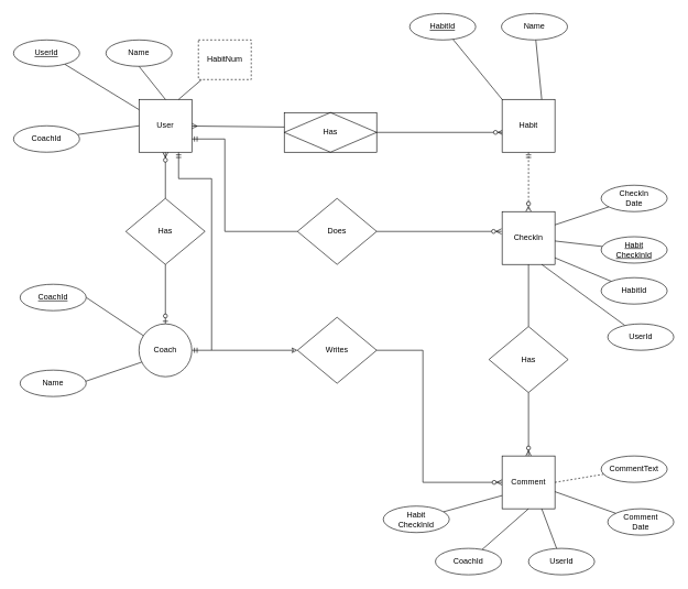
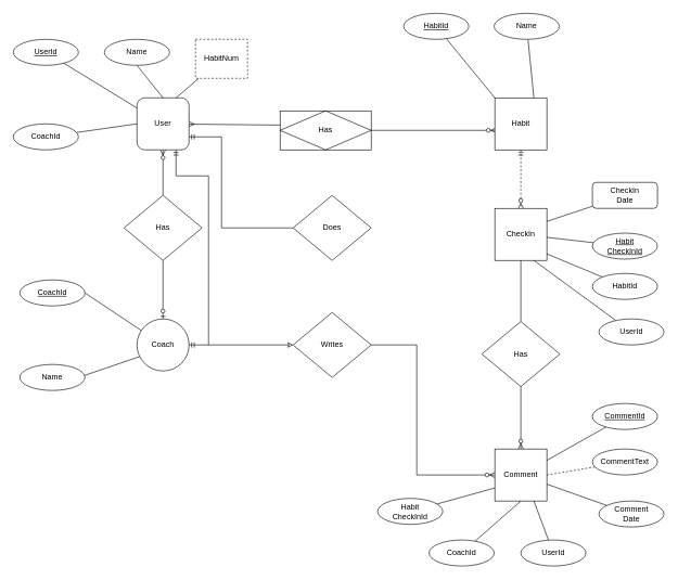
  <mxCell id="0" />
  <mxCell id="1" parent="0" />
  <mxCell id="2" style="rounded=0;orthogonalLoop=1;jettySize=auto;html=1;startArrow=ERmany;startFill=0;" edge="1" parent="1" source="6"><mxGeometry relative="1" as="geometry"><mxPoint x="440" y="192" as="targetPoint" /></mxGeometry></mxCell>
  <mxCell id="3" style="edgeStyle=none;rounded=0;orthogonalLoop=1;jettySize=auto;html=1;entryX=0.5;entryY=0;entryDx=0;entryDy=0;startArrow=ERzeroToMany;startFill=1;endArrow=none;endFill=0;" edge="1" parent="1" source="6" target="13"><mxGeometry relative="1" as="geometry" /></mxCell>
  <mxCell id="4" style="edgeStyle=none;rounded=0;orthogonalLoop=1;jettySize=auto;html=1;exitX=1;exitY=0.75;exitDx=0;exitDy=0;entryX=0;entryY=0.5;entryDx=0;entryDy=0;startArrow=ERmandOne;startFill=0;endArrow=none;endFill=0;" edge="1" parent="1" source="6" target="15"><mxGeometry relative="1" as="geometry"><Array as="points"><mxPoint x="340" y="210" /><mxPoint x="340" y="350" /></Array></mxGeometry></mxCell>
  <mxCell id="5" style="edgeStyle=none;rounded=0;orthogonalLoop=1;jettySize=auto;html=1;exitX=0.75;exitY=1;exitDx=0;exitDy=0;entryX=0;entryY=0.5;entryDx=0;entryDy=0;startArrow=ERmandOne;startFill=0;endArrow=classic;endFill=0;" edge="1" parent="1" source="6" target="21"><mxGeometry relative="1" as="geometry"><Array as="points"><mxPoint x="270" y="270" /><mxPoint x="320" y="270" /><mxPoint x="320" y="530" /></Array></mxGeometry></mxCell>
- <mxCell id="6" value="User" style="whiteSpace=wrap;html=1;aspect=fixed;" vertex="1" parent="1"><mxGeometry x="210" y="150" width="80" height="80" as="geometry" /></mxCell>
+ <mxCell id="6" value="User" style="whiteSpace=wrap;html=1;aspect=fixed;rounded=1;" vertex="1" parent="1"><mxGeometry x="210" y="150" width="80" height="80" as="geometry" /></mxCell>
  <mxCell id="7" style="rounded=0;orthogonalLoop=1;jettySize=auto;html=1;entryX=0.025;entryY=0.625;entryDx=0;entryDy=0;entryPerimeter=0;endArrow=ERzeroToMany;endFill=1;startArrow=none;startFill=0;" edge="1" parent="1" source="8" target="10"><mxGeometry relative="1" as="geometry" /></mxCell>
  <mxCell id="8" value="Has" style="shape=associativeEntity;whiteSpace=wrap;html=1;align=center;" vertex="1" parent="1"><mxGeometry x="430" y="170" width="140" height="60" as="geometry" /></mxCell>
  <mxCell id="9" style="edgeStyle=none;rounded=0;orthogonalLoop=1;jettySize=auto;html=1;exitX=0.5;exitY=1;exitDx=0;exitDy=0;entryX=0.5;entryY=0;entryDx=0;entryDy=0;startArrow=ERmandOne;startFill=0;endArrow=ERzeroToMany;endFill=1;dashed=1;" edge="1" parent="1" source="10" target="16"><mxGeometry relative="1" as="geometry" /></mxCell>
  <mxCell id="10" value="Habit" style="whiteSpace=wrap;html=1;aspect=fixed;" vertex="1" parent="1"><mxGeometry x="760" y="150" width="80" height="80" as="geometry" /></mxCell>
  <mxCell id="11" style="edgeStyle=none;rounded=0;orthogonalLoop=1;jettySize=auto;html=1;entryX=0.75;entryY=0;entryDx=0;entryDy=0;startArrow=none;startFill=0;endArrow=none;endFill=0;" edge="1" parent="1" source="12" target="6"><mxGeometry relative="1" as="geometry" /></mxCell>
  <mxCell id="12" value="HabitNum" style="whiteSpace=wrap;html=1;align=center;dashed=1;rounded=0;" vertex="1" parent="1"><mxGeometry x="300" y="60" width="80" height="60" as="geometry" /></mxCell>
  <mxCell id="13" value="Has" style="shape=rhombus;perimeter=rhombusPerimeter;whiteSpace=wrap;html=1;align=center;" vertex="1" parent="1"><mxGeometry x="190" y="300" width="120" height="100" as="geometry" /></mxCell>
- <mxCell id="14" style="edgeStyle=none;rounded=0;orthogonalLoop=1;jettySize=auto;html=1;entryX=-0.012;entryY=0.375;entryDx=0;entryDy=0;entryPerimeter=0;startArrow=none;startFill=0;endArrow=ERzeroToMany;endFill=1;" edge="1" parent="1" source="15" target="16"><mxGeometry relative="1" as="geometry" /></mxCell>
  <mxCell id="15" value="Does" style="shape=rhombus;perimeter=rhombusPerimeter;whiteSpace=wrap;html=1;align=center;" vertex="1" parent="1"><mxGeometry x="450" y="300" width="120" height="100" as="geometry" /></mxCell>
  <mxCell id="16" value="CheckIn" style="whiteSpace=wrap;html=1;aspect=fixed;" vertex="1" parent="1"><mxGeometry x="760" y="320" width="80" height="80" as="geometry" /></mxCell>
  <mxCell id="17" style="edgeStyle=none;rounded=0;orthogonalLoop=1;jettySize=auto;html=1;exitX=0.5;exitY=0;exitDx=0;exitDy=0;entryX=0.5;entryY=1;entryDx=0;entryDy=0;startArrow=ERzeroToOne;startFill=1;endArrow=none;endFill=0;" edge="1" parent="1" source="19" target="13"><mxGeometry relative="1" as="geometry" /></mxCell>
  <mxCell id="18" style="edgeStyle=none;rounded=0;orthogonalLoop=1;jettySize=auto;html=1;exitX=1;exitY=0.5;exitDx=0;exitDy=0;startArrow=ERmandOne;startFill=0;endArrow=none;endFill=0;" edge="1" parent="1" source="19"><mxGeometry relative="1" as="geometry"><mxPoint x="320" y="530" as="targetPoint" /></mxGeometry></mxCell>
  <mxCell id="19" value="Coach" style="ellipse;whiteSpace=wrap;html=1;aspect=fixed;" vertex="1" parent="1"><mxGeometry x="210" y="490" width="80" height="80" as="geometry" /></mxCell>
  <mxCell id="20" style="edgeStyle=none;rounded=0;orthogonalLoop=1;jettySize=auto;html=1;entryX=0;entryY=0.5;entryDx=0;entryDy=0;startArrow=none;startFill=0;endArrow=ERzeroToMany;endFill=1;exitX=1;exitY=0.5;exitDx=0;exitDy=0;" edge="1" parent="1" source="21" target="26"><mxGeometry relative="1" as="geometry"><Array as="points"><mxPoint x="640" y="530" /><mxPoint x="640" y="730" /></Array></mxGeometry></mxCell>
  <mxCell id="21" value="Writes" style="shape=rhombus;perimeter=rhombusPerimeter;whiteSpace=wrap;html=1;align=center;" vertex="1" parent="1"><mxGeometry x="450" y="480" width="120" height="100" as="geometry" /></mxCell>
  <mxCell id="22" style="edgeStyle=none;rounded=0;orthogonalLoop=1;jettySize=auto;html=1;entryX=0;entryY=0.75;entryDx=0;entryDy=0;startArrow=none;startFill=0;endArrow=none;endFill=0;" edge="1" parent="1" target="19"><mxGeometry relative="1" as="geometry"><mxPoint x="127.947" y="577.351" as="sourcePoint" /></mxGeometry></mxCell>
  <mxCell id="23" style="edgeStyle=none;rounded=0;orthogonalLoop=1;jettySize=auto;html=1;startArrow=none;startFill=0;endArrow=none;endFill=0;" edge="1" parent="1" source="25" target="16"><mxGeometry relative="1" as="geometry" /></mxCell>
  <mxCell id="24" style="edgeStyle=none;rounded=0;orthogonalLoop=1;jettySize=auto;html=1;exitX=0.5;exitY=1;exitDx=0;exitDy=0;entryX=0.5;entryY=0;entryDx=0;entryDy=0;startArrow=none;startFill=0;endArrow=ERzeroToMany;endFill=1;" edge="1" parent="1" source="25" target="26"><mxGeometry relative="1" as="geometry" /></mxCell>
  <mxCell id="25" value="Has" style="shape=rhombus;perimeter=rhombusPerimeter;whiteSpace=wrap;html=1;align=center;" vertex="1" parent="1"><mxGeometry x="740" y="494" width="120" height="100" as="geometry" /></mxCell>
  <mxCell id="26" value="Comment" style="whiteSpace=wrap;html=1;aspect=fixed;" vertex="1" parent="1"><mxGeometry x="760" y="690" width="80" height="80" as="geometry" /></mxCell>
  <mxCell id="27" style="edgeStyle=none;rounded=0;orthogonalLoop=1;jettySize=auto;html=1;exitX=0.5;exitY=1;exitDx=0;exitDy=0;entryX=0.5;entryY=0;entryDx=0;entryDy=0;startArrow=none;startFill=0;endArrow=none;endFill=0;" edge="1" parent="1" source="28" target="6"><mxGeometry relative="1" as="geometry" /></mxCell>
  <mxCell id="28" value="Name" style="ellipse;whiteSpace=wrap;html=1;align=center;" vertex="1" parent="1"><mxGeometry x="160" y="60" width="100" height="40" as="geometry" /></mxCell>
  <mxCell id="29" style="edgeStyle=none;rounded=0;orthogonalLoop=1;jettySize=auto;html=1;startArrow=none;startFill=0;endArrow=none;endFill=0;" edge="1" parent="1" source="30" target="6"><mxGeometry relative="1" as="geometry" /></mxCell>
  <mxCell id="30" value="&lt;u&gt;UserId&lt;/u&gt;" style="ellipse;whiteSpace=wrap;html=1;align=center;" vertex="1" parent="1"><mxGeometry x="20" y="60" width="100" height="40" as="geometry" /></mxCell>
  <mxCell id="31" style="edgeStyle=none;rounded=0;orthogonalLoop=1;jettySize=auto;html=1;entryX=0;entryY=0.5;entryDx=0;entryDy=0;startArrow=none;startFill=0;endArrow=none;endFill=0;" edge="1" parent="1" source="32" target="6"><mxGeometry relative="1" as="geometry" /></mxCell>
  <mxCell id="32" value="CoachId" style="ellipse;whiteSpace=wrap;html=1;align=center;" vertex="1" parent="1"><mxGeometry x="20" y="190" width="100" height="40" as="geometry" /></mxCell>
  <mxCell id="33" style="edgeStyle=none;rounded=0;orthogonalLoop=1;jettySize=auto;html=1;entryX=0.75;entryY=0;entryDx=0;entryDy=0;startArrow=none;startFill=0;endArrow=none;endFill=0;" edge="1" parent="1" source="34" target="10"><mxGeometry relative="1" as="geometry" /></mxCell>
  <mxCell id="34" value="Name" style="ellipse;whiteSpace=wrap;html=1;align=center;" vertex="1" parent="1"><mxGeometry x="759" y="20" width="100" height="40" as="geometry" /></mxCell>
  <mxCell id="35" style="edgeStyle=none;rounded=0;orthogonalLoop=1;jettySize=auto;html=1;entryX=0;entryY=0;entryDx=0;entryDy=0;startArrow=none;startFill=0;endArrow=none;endFill=0;" edge="1" parent="1" source="36" target="10"><mxGeometry relative="1" as="geometry" /></mxCell>
  <mxCell id="36" value="&lt;u&gt;HabitId&lt;/u&gt;" style="ellipse;whiteSpace=wrap;html=1;align=center;" vertex="1" parent="1"><mxGeometry x="620" y="20" width="100" height="40" as="geometry" /></mxCell>
  <mxCell id="37" style="edgeStyle=none;rounded=0;orthogonalLoop=1;jettySize=auto;html=1;exitX=1;exitY=0.5;exitDx=0;exitDy=0;startArrow=none;startFill=0;endArrow=none;endFill=0;" edge="1" parent="1" source="38" target="19"><mxGeometry relative="1" as="geometry" /></mxCell>
  <mxCell id="38" value="&lt;u&gt;CoachId&lt;/u&gt;" style="ellipse;whiteSpace=wrap;html=1;align=center;" vertex="1" parent="1"><mxGeometry x="30" y="430" width="100" height="40" as="geometry" /></mxCell>
  <mxCell id="39" value="Name" style="ellipse;whiteSpace=wrap;html=1;align=center;" vertex="1" parent="1"><mxGeometry x="30" y="560" width="100" height="40" as="geometry" /></mxCell>
  <mxCell id="40" style="edgeStyle=none;rounded=0;orthogonalLoop=1;jettySize=auto;html=1;entryX=1;entryY=0.25;entryDx=0;entryDy=0;startArrow=none;startFill=0;endArrow=none;endFill=0;" edge="1" parent="1" source="41" target="16"><mxGeometry relative="1" as="geometry" /></mxCell>
- <mxCell id="41" value="CheckIn&lt;br&gt;Date" style="ellipse;whiteSpace=wrap;html=1;align=center;" vertex="1" parent="1"><mxGeometry x="910" y="280" width="100" height="40" as="geometry" /></mxCell>
+ <mxCell id="41" value="CheckIn&lt;br&gt;Date" style="whiteSpace=wrap;html=1;align=center;rounded=1;" vertex="1" parent="1"><mxGeometry x="910" y="280" width="100" height="40" as="geometry" /></mxCell>
  <mxCell id="42" style="edgeStyle=none;rounded=0;orthogonalLoop=1;jettySize=auto;html=1;startArrow=none;startFill=0;endArrow=none;endFill=0;" edge="1" parent="1" source="43" target="16"><mxGeometry relative="1" as="geometry" /></mxCell>
  <mxCell id="43" value="&lt;u&gt;Habit&lt;br&gt;CheckInId&lt;/u&gt;" style="ellipse;whiteSpace=wrap;html=1;align=center;" vertex="1" parent="1"><mxGeometry x="910" y="358" width="100" height="40" as="geometry" /></mxCell>
  <mxCell id="44" style="edgeStyle=none;rounded=0;orthogonalLoop=1;jettySize=auto;html=1;entryX=1;entryY=0.875;entryDx=0;entryDy=0;entryPerimeter=0;startArrow=none;startFill=0;endArrow=none;endFill=0;" edge="1" parent="1" source="45" target="16"><mxGeometry relative="1" as="geometry" /></mxCell>
  <mxCell id="45" value="HabitId" style="ellipse;whiteSpace=wrap;html=1;align=center;" vertex="1" parent="1"><mxGeometry x="910" y="420" width="100" height="40" as="geometry" /></mxCell>
  <mxCell id="46" style="edgeStyle=none;rounded=0;orthogonalLoop=1;jettySize=auto;html=1;entryX=0.75;entryY=1;entryDx=0;entryDy=0;startArrow=none;startFill=0;endArrow=none;endFill=0;" edge="1" parent="1" source="47" target="16"><mxGeometry relative="1" as="geometry" /></mxCell>
  <mxCell id="47" value="UserId" style="ellipse;whiteSpace=wrap;html=1;align=center;" vertex="1" parent="1"><mxGeometry x="920" y="490" width="100" height="40" as="geometry" /></mxCell>
+ <mxCell id="48" style="edgeStyle=none;rounded=0;orthogonalLoop=1;jettySize=auto;html=1;startArrow=none;startFill=0;endArrow=none;endFill=0;" edge="1" parent="1" source="49" target="26"><mxGeometry relative="1" as="geometry" /></mxCell>
+ <mxCell id="49" value="&lt;u&gt;CommentId&lt;/u&gt;" style="ellipse;whiteSpace=wrap;html=1;align=center;" vertex="1" parent="1"><mxGeometry x="910" y="620" width="100" height="40" as="geometry" /></mxCell>
  <mxCell id="50" style="edgeStyle=none;rounded=0;orthogonalLoop=1;jettySize=auto;html=1;entryX=1;entryY=0.5;entryDx=0;entryDy=0;startArrow=none;startFill=0;endArrow=none;endFill=0;dashed=1;" edge="1" parent="1" source="51" target="26"><mxGeometry relative="1" as="geometry" /></mxCell>
  <mxCell id="51" value="CommentText" style="ellipse;whiteSpace=wrap;html=1;align=center;" vertex="1" parent="1"><mxGeometry x="910" y="690" width="100" height="40" as="geometry" /></mxCell>
  <mxCell id="52" style="edgeStyle=none;rounded=0;orthogonalLoop=1;jettySize=auto;html=1;startArrow=none;startFill=0;endArrow=none;endFill=0;" edge="1" parent="1" source="53" target="26"><mxGeometry relative="1" as="geometry" /></mxCell>
  <mxCell id="53" value="Comment&lt;br&gt;Date" style="ellipse;whiteSpace=wrap;html=1;align=center;" vertex="1" parent="1"><mxGeometry x="920" y="770" width="100" height="40" as="geometry" /></mxCell>
  <mxCell id="54" style="edgeStyle=none;rounded=0;orthogonalLoop=1;jettySize=auto;html=1;entryX=0.75;entryY=1;entryDx=0;entryDy=0;startArrow=none;startFill=0;endArrow=none;endFill=0;" edge="1" parent="1" source="55" target="26"><mxGeometry relative="1" as="geometry" /></mxCell>
  <mxCell id="55" value="UserId" style="ellipse;whiteSpace=wrap;html=1;align=center;" vertex="1" parent="1"><mxGeometry x="800" y="830" width="100" height="40" as="geometry" /></mxCell>
  <mxCell id="56" style="edgeStyle=none;rounded=0;orthogonalLoop=1;jettySize=auto;html=1;entryX=0.5;entryY=1;entryDx=0;entryDy=0;startArrow=none;startFill=0;endArrow=none;endFill=0;" edge="1" parent="1" source="57" target="26"><mxGeometry relative="1" as="geometry" /></mxCell>
  <mxCell id="57" value="CoachId" style="ellipse;whiteSpace=wrap;html=1;align=center;" vertex="1" parent="1"><mxGeometry x="659" y="830" width="100" height="40" as="geometry" /></mxCell>
  <mxCell id="58" style="edgeStyle=none;rounded=0;orthogonalLoop=1;jettySize=auto;html=1;entryX=0;entryY=0.75;entryDx=0;entryDy=0;startArrow=none;startFill=0;endArrow=none;endFill=0;" edge="1" parent="1" source="59" target="26"><mxGeometry relative="1" as="geometry" /></mxCell>
  <mxCell id="59" value="Habit&lt;br&gt;CheckInId" style="ellipse;whiteSpace=wrap;html=1;align=center;" vertex="1" parent="1"><mxGeometry x="580" y="766" width="100" height="40" as="geometry" /></mxCell>
